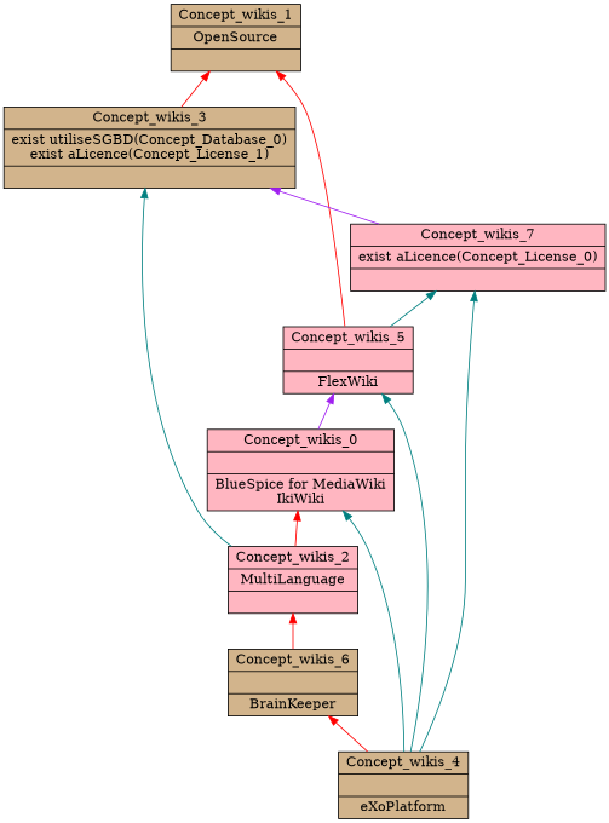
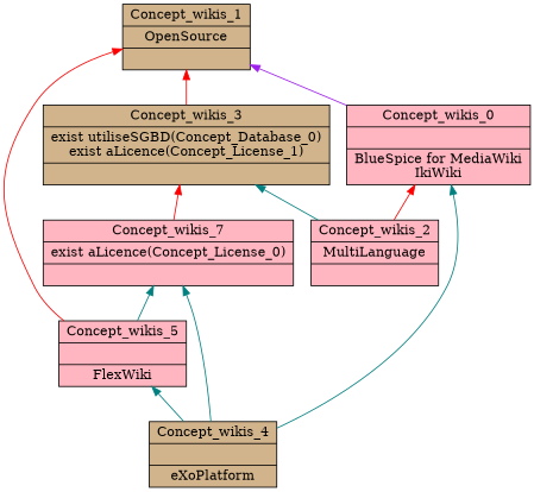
  digraph {
    rankdir=BT
    node [fillcolor=tan shape=record style=filled]
    edge [color=red]
    n1 [label="{Concept_wikis_3|exist utiliseSGBD(Concept_Database_0)\nexist aLicence(Concept_License_1)\n|}"]
    n2 [label="{Concept_wikis_1|OpenSource\n|}"]
    n3 [fillcolor=lightpink label="{Concept_wikis_0||BlueSpice for MediaWiki\nIkiWiki\n}"]
    n4 [fillcolor=lightpink label="{Concept_wikis_2|MultiLanguage\n|}"]
    n5 [label="{Concept_wikis_4||eXoPlatform\n}"]
    n6 [fillcolor=lightpink label="{Concept_wikis_5||FlexWiki\n}"]
-   n7 [label="{Concept_wikis_6||BrainKeeper\n}"]
    n8 [fillcolor=lightpink label="{Concept_wikis_7|exist aLicence(Concept_License_0)\n|}"]
    n1 -> n2
-   n3 -> n6 [color=purple]
+   n3 -> n2 [color=purple]
    n4 -> n1 [color=teal]
    n4 -> n3
    n5 -> n3 [color=teal]
    n5 -> n6 [color=teal]
-   n5 -> n7
    n5 -> n8 [color=teal]
    n6 -> n2
    n6 -> n8 [color=teal]
-   n7 -> n4
-   n8 -> n1 [color=purple]
+   n8 -> n1
  }
